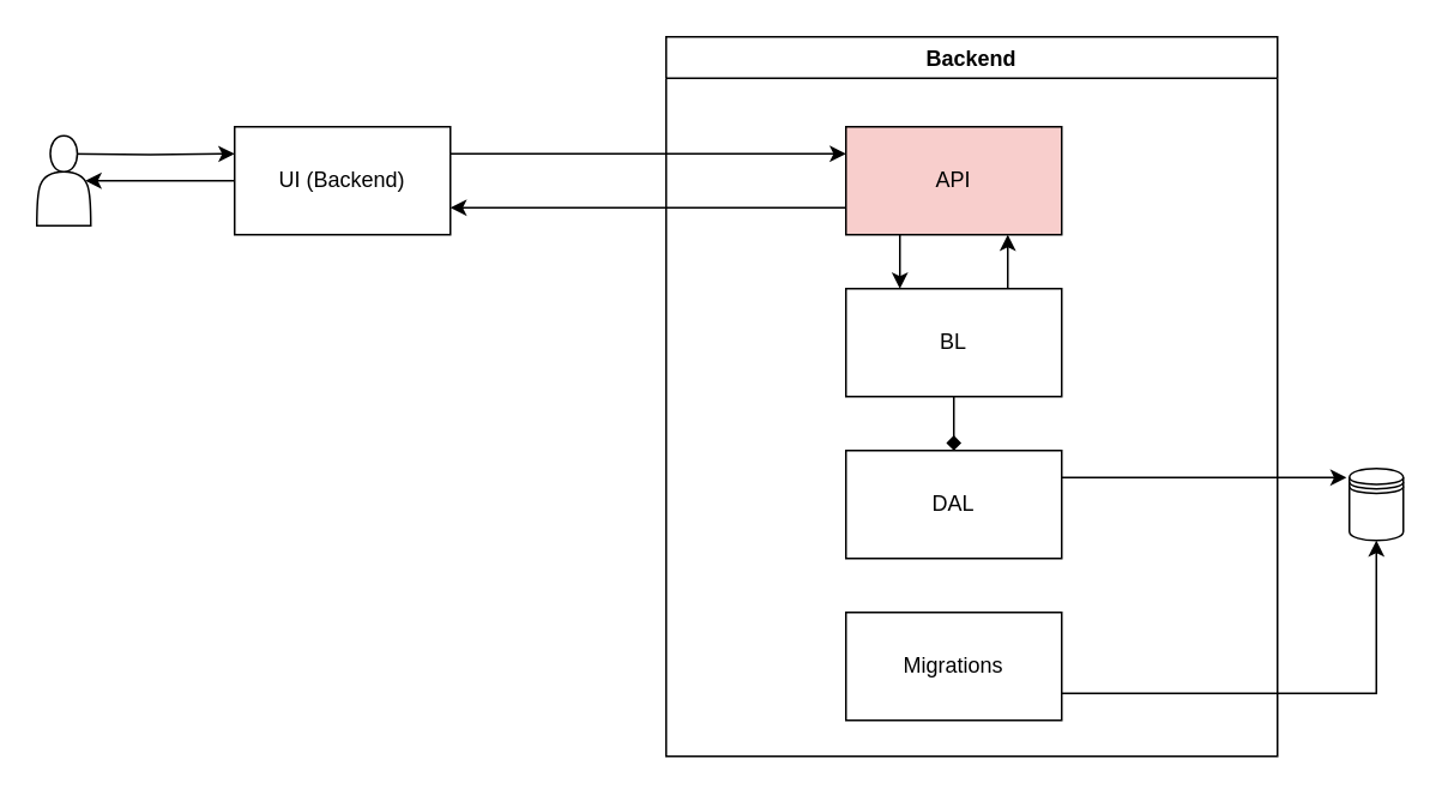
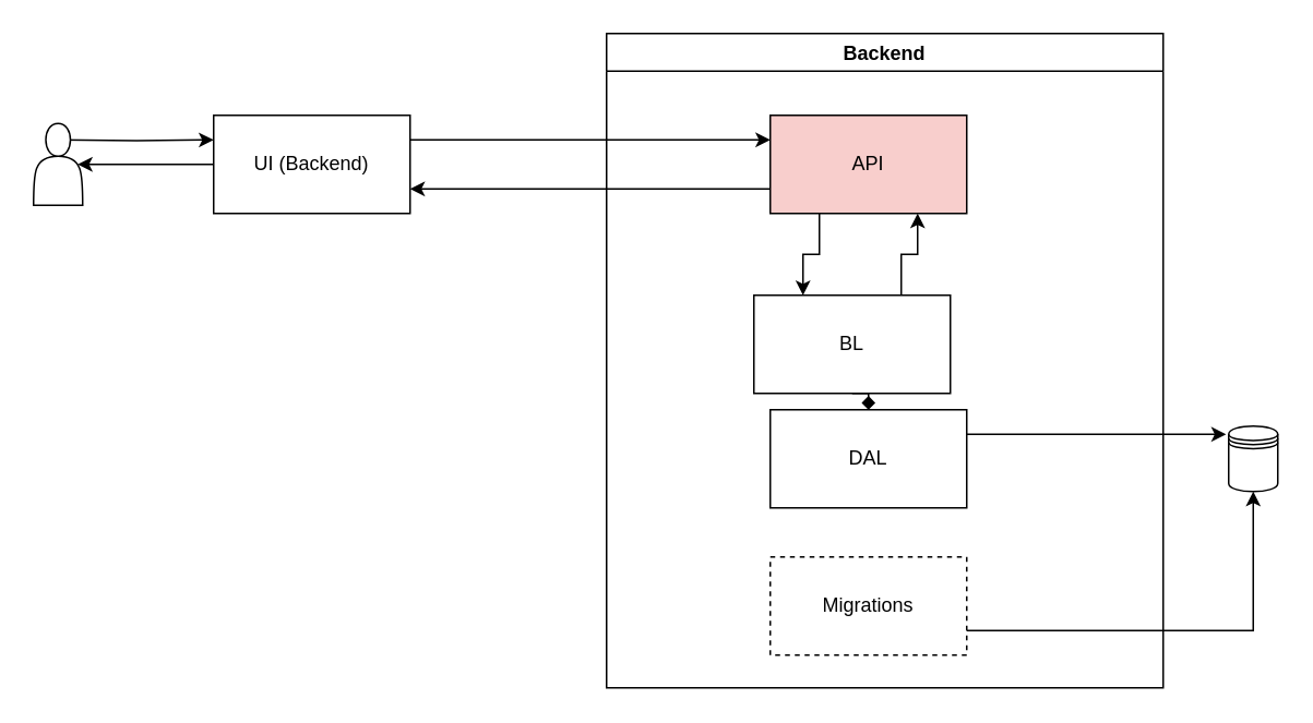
  <mxCell id="0" />
  <mxCell id="1" parent="0" />
  <mxCell id="2" value="" style="shape=datastore;whiteSpace=wrap;html=1;" vertex="1" parent="1"><mxGeometry x="750" y="260" width="30" height="40" as="geometry" /></mxCell>
  <mxCell id="3" style="edgeStyle=orthogonalEdgeStyle;rounded=0;orthogonalLoop=1;jettySize=auto;html=1;entryX=0;entryY=0.25;entryDx=0;entryDy=0;" edge="1" parent="1" target="7"><mxGeometry relative="1" as="geometry"><mxPoint x="35" y="85" as="sourcePoint" /></mxGeometry></mxCell>
  <mxCell id="4" value="" style="shape=actor;whiteSpace=wrap;html=1;" vertex="1" parent="1"><mxGeometry x="20" y="75" width="30" height="50" as="geometry" /></mxCell>
  <mxCell id="5" style="edgeStyle=orthogonalEdgeStyle;rounded=0;orthogonalLoop=1;jettySize=auto;html=1;exitX=1;exitY=0.25;exitDx=0;exitDy=0;entryX=0;entryY=0.25;entryDx=0;entryDy=0;" edge="1" parent="1" source="7" target="10"><mxGeometry relative="1" as="geometry" /></mxCell>
  <mxCell id="6" style="edgeStyle=orthogonalEdgeStyle;rounded=0;orthogonalLoop=1;jettySize=auto;html=1;exitX=0;exitY=0.5;exitDx=0;exitDy=0;entryX=0.9;entryY=0.5;entryDx=0;entryDy=0;entryPerimeter=0;" edge="1" parent="1" source="7" target="4"><mxGeometry relative="1" as="geometry" /></mxCell>
  <mxCell id="7" value="UI (Backend)" style="rounded=0;whiteSpace=wrap;html=1;" vertex="1" parent="1"><mxGeometry x="130" y="70" width="120" height="60" as="geometry" /></mxCell>
  <mxCell id="8" value="Backend" style="swimlane;" vertex="1" parent="1"><mxGeometry x="370" y="20" width="340" height="400" as="geometry" /></mxCell>
  <mxCell id="9" style="edgeStyle=orthogonalEdgeStyle;rounded=0;orthogonalLoop=1;jettySize=auto;html=1;exitX=0.25;exitY=1;exitDx=0;exitDy=0;entryX=0.25;entryY=0;entryDx=0;entryDy=0;" edge="1" parent="8" source="10" target="13"><mxGeometry relative="1" as="geometry" /></mxCell>
  <mxCell id="10" value="API" style="rounded=0;whiteSpace=wrap;html=1;fillColor=#f8cecc;" vertex="1" parent="8"><mxGeometry x="100" y="50" width="120" height="60" as="geometry" /></mxCell>
  <mxCell id="11" style="edgeStyle=orthogonalEdgeStyle;rounded=0;orthogonalLoop=1;jettySize=auto;html=1;exitX=0.5;exitY=1;exitDx=0;exitDy=0;entryX=0.5;entryY=0;entryDx=0;entryDy=0;endArrow=diamond;" edge="1" parent="8" source="13" target="14"><mxGeometry relative="1" as="geometry" /></mxCell>
  <mxCell id="12" style="edgeStyle=orthogonalEdgeStyle;rounded=0;orthogonalLoop=1;jettySize=auto;html=1;exitX=0.75;exitY=0;exitDx=0;exitDy=0;entryX=0.75;entryY=1;entryDx=0;entryDy=0;" edge="1" parent="8" source="13" target="10"><mxGeometry relative="1" as="geometry" /></mxCell>
- <mxCell id="13" value="BL" style="rounded=0;whiteSpace=wrap;html=1;" vertex="1" parent="8"><mxGeometry x="100" y="140" width="120" height="60" as="geometry" /></mxCell>
+ <mxCell id="13" value="BL" style="rounded=0;whiteSpace=wrap;html=1;" vertex="1" parent="8"><mxGeometry x="90" y="160" width="120" height="60" as="geometry" /></mxCell>
  <mxCell id="14" value="DAL" style="rounded=0;whiteSpace=wrap;html=1;" vertex="1" parent="8"><mxGeometry x="100" y="230" width="120" height="60" as="geometry" /></mxCell>
- <mxCell id="15" value="Migrations" style="rounded=0;whiteSpace=wrap;html=1;" vertex="1" parent="8"><mxGeometry x="100" y="320" width="120" height="60" as="geometry" /></mxCell>
+ <mxCell id="15" value="Migrations" style="rounded=0;whiteSpace=wrap;html=1;dashed=1;" vertex="1" parent="8"><mxGeometry x="100" y="320" width="120" height="60" as="geometry" /></mxCell>
  <mxCell id="16" style="edgeStyle=orthogonalEdgeStyle;rounded=0;orthogonalLoop=1;jettySize=auto;html=1;exitX=1;exitY=0.25;exitDx=0;exitDy=0;entryX=-0.053;entryY=0.125;entryDx=0;entryDy=0;entryPerimeter=0;" edge="1" parent="1" source="14" target="2"><mxGeometry relative="1" as="geometry" /></mxCell>
  <mxCell id="17" style="edgeStyle=orthogonalEdgeStyle;rounded=0;orthogonalLoop=1;jettySize=auto;html=1;exitX=1;exitY=0.75;exitDx=0;exitDy=0;entryX=0.5;entryY=1;entryDx=0;entryDy=0;" edge="1" parent="1" source="15" target="2"><mxGeometry relative="1" as="geometry"><mxPoint x="770" y="385" as="targetPoint" /></mxGeometry></mxCell>
  <mxCell id="18" style="edgeStyle=orthogonalEdgeStyle;rounded=0;orthogonalLoop=1;jettySize=auto;html=1;exitX=0;exitY=0.75;exitDx=0;exitDy=0;entryX=1;entryY=0.75;entryDx=0;entryDy=0;" edge="1" parent="1" source="10" target="7"><mxGeometry relative="1" as="geometry" /></mxCell>
